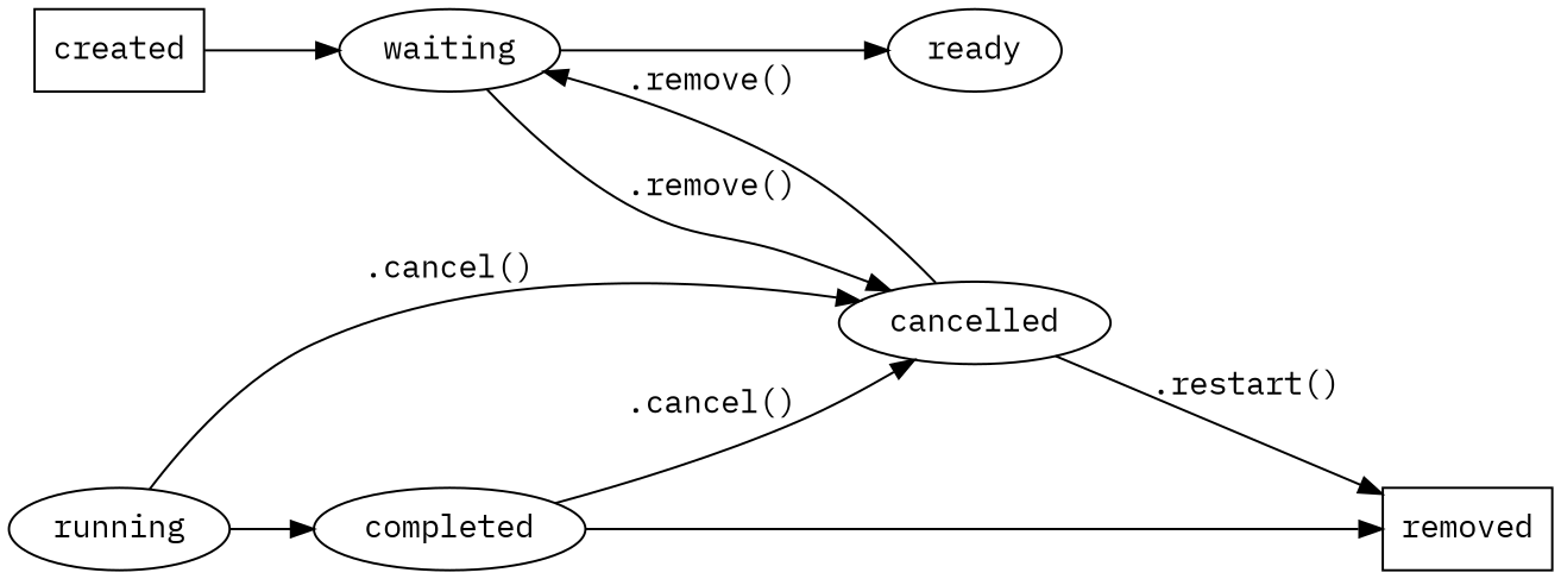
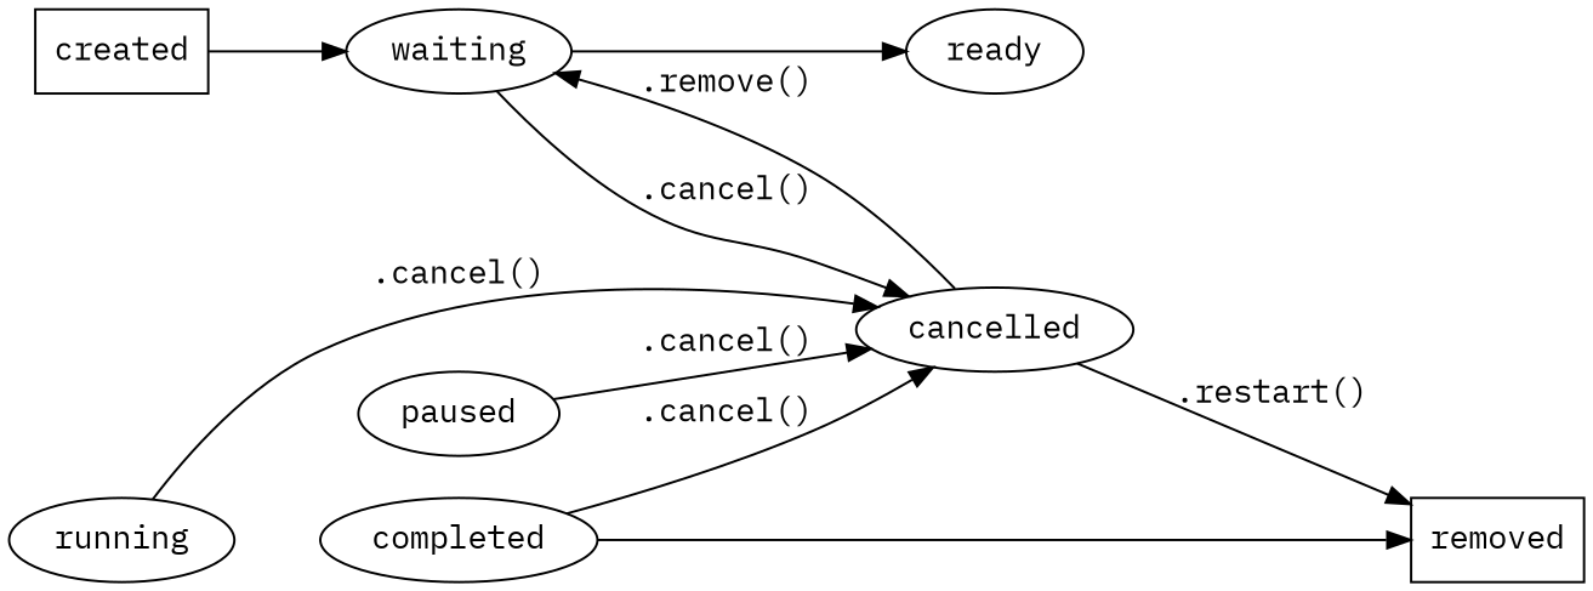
  digraph {
    fontname="IBM Plex Mono"
    mclimit=1.0
    rankdir=LR
    splines=spline
    node [fontname="IBM Plex Mono"]
    edge [fontname="IBM Plex Mono"]
    created [shape=box]
    waiting
    ready
    cancelled
    removed [shape=box]
+   paused
    running
    completed
    created -> waiting [weight=100.0]
    waiting -> ready [weight=100.0]
-   waiting -> cancelled [label=".remove()"]
+   waiting -> cancelled [label=".cancel()"]
    cancelled -> waiting [label=".remove()"]
    cancelled -> removed [label=".restart()"]
+   paused -> cancelled [label=".cancel()"]
    running -> cancelled [label=".cancel()"]
-   running -> completed [weight=100.0]
    completed -> cancelled [label=".cancel()"]
    completed -> removed [weight=100.0]
  }
